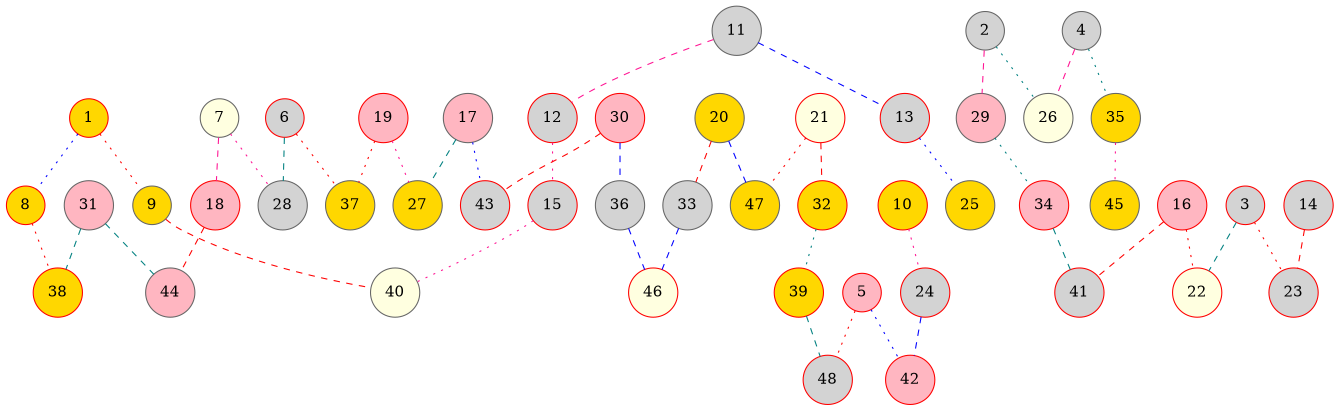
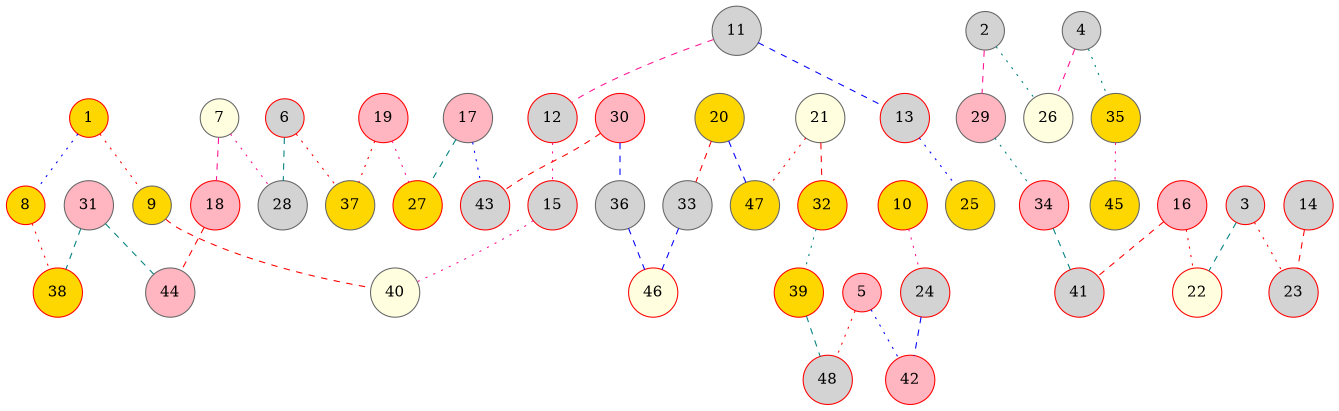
  graph {
    node [color=red fillcolor=lightgrey shape=circle style=filled]
    edge [color=red style=dashed]
    1 [fillcolor=gold]
    8 [fillcolor=gold]
    9 [color=gray40 fillcolor=gold]
    38 [fillcolor=gold]
    40 [color=gray40 fillcolor=lightyellow]
    2 [color=gray40]
    26 [color=gray40 fillcolor=lightyellow]
    29 [color=gray40 fillcolor=lightpink]
    34 [fillcolor=lightpink]
    22 [fillcolor=lightyellow]
    3
    23
    4 [color=gray40]
    35 [color=gray40 fillcolor=gold]
    45 [color=gray40 fillcolor=gold]
    5 [fillcolor=lightpink]
    42 [fillcolor=lightpink]
    48
    28 [color=gray40]
    6
    37 [color=gray40 fillcolor=gold]
    7 [color=gray40 fillcolor=lightyellow]
    18 [fillcolor=lightpink]
    44 [color=gray40 fillcolor=lightpink]
    10 [fillcolor=gold]
    24
    11 [color=gray40]
    12
    13
    15
    25 [color=gray40 fillcolor=gold]
    14
    16 [fillcolor=lightpink]
    41
    17 [color=gray40 fillcolor=lightpink]
-   27 [color=gray40 fillcolor=gold]
+   27 [fillcolor=gold]
    43
    19 [fillcolor=lightpink]
    20 [color=gray40 fillcolor=gold]
    33 [color=gray40]
    47 [color=gray40 fillcolor=gold]
    46 [fillcolor=lightyellow]
-   21 [fillcolor=lightyellow]
+   21 [color=gray40 fillcolor=lightyellow]
    32 [fillcolor=gold]
    39 [fillcolor=gold]
    30 [fillcolor=lightpink]
    36 [color=gray40]
    31 [color=gray40 fillcolor=lightpink]
    1 -- 8 [color=blue style=dotted]
    1 -- 9 [style=dotted]
    8 -- 38 [style=dotted]
    9 -- 40
    2 -- 26 [color=teal style=dotted]
    2 -- 29 [color=deeppink]
    29 -- 34 [color=teal style=dotted]
    34 -- 41 [color=teal]
    3 -- 22 [color=teal]
    3 -- 23 [style=dotted]
    4 -- 26 [color=deeppink]
    4 -- 35 [color=teal style=dotted]
    35 -- 45 [color=deeppink style=dotted]
    5 -- 42 [color=blue style=dotted]
    5 -- 48 [style=dotted]
    6 -- 28 [color=teal]
    6 -- 37 [style=dotted]
    7 -- 28 [color=deeppink style=dotted]
    7 -- 18 [color=deeppink]
    18 -- 44
    10 -- 24 [color=deeppink style=dotted]
    24 -- 42 [color=blue]
    11 -- 12 [color=deeppink]
    11 -- 13 [color=blue]
    12 -- 15 [color=deeppink style=dotted]
    13 -- 25 [color=blue style=dotted]
    15 -- 40 [color=deeppink style=dotted]
    14 -- 23
    16 -- 22 [style=dotted]
    16 -- 41
    17 -- 27 [color=teal]
    17 -- 43 [color=blue style=dotted]
    19 -- 37 [style=dotted]
    19 -- 27 [color=deeppink style=dotted]
    20 -- 33
    20 -- 47 [color=blue]
    33 -- 46 [color=blue]
    21 -- 47 [style=dotted]
    21 -- 32
    32 -- 39 [color=teal style=dotted]
    39 -- 48 [color=teal]
    30 -- 43
    30 -- 36 [color=blue]
    36 -- 46 [color=blue]
    31 -- 38 [color=teal]
    31 -- 44 [color=teal]
  }
